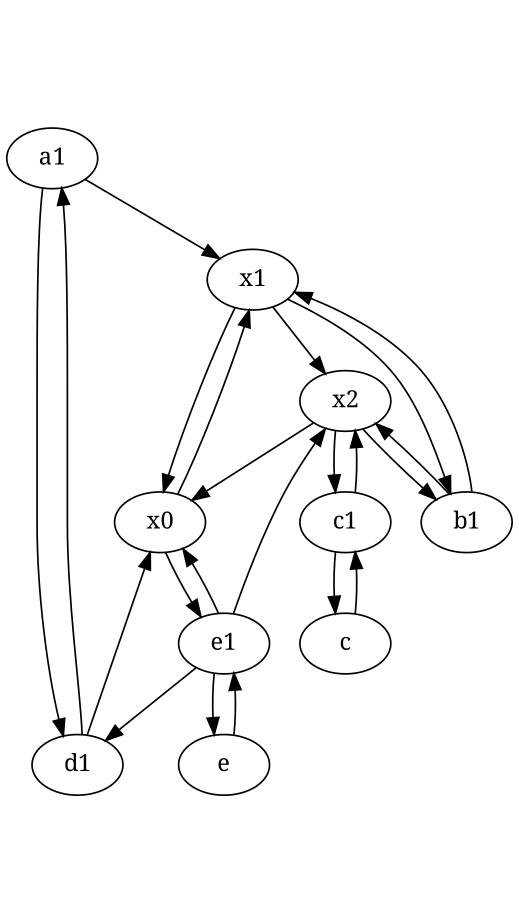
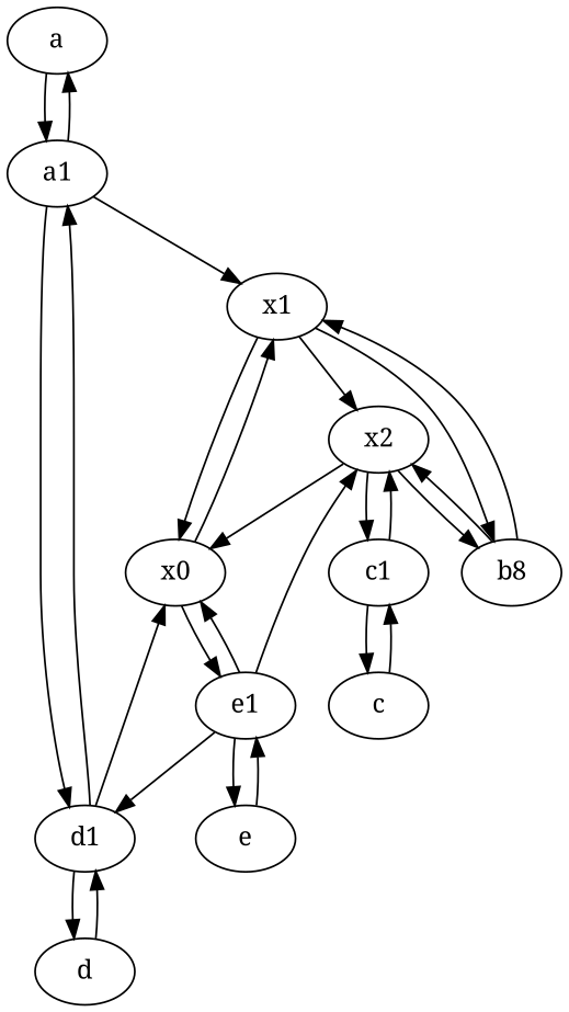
  digraph {
    fontname="Noto Serif"
    node [fontname="Noto Serif"]
    edge [fontname="Noto Serif"]
+   a
    a1
    d1
    x1
    e1
    e
    x2
    x0
+   d
    c1
-   b1
+   b1 [label=b8]
    c
+   a -> a1
+   a1 -> a
    a1 -> d1
    a1 -> x1
    d1 -> a1
    d1 -> x0
+   d1 -> d
    x1 -> x2
    x1 -> x0
    x1 -> b1
    e1 -> d1
    e1 -> e
    e1 -> x2
    e1 -> x0
    e -> e1
    x2 -> x0
    x2 -> c1
    x2 -> b1
    x0 -> x1
    x0 -> e1
+   d -> d1
    c1 -> x2
    c1 -> c
    b1 -> x1
    b1 -> x2
    c -> c1
  }
